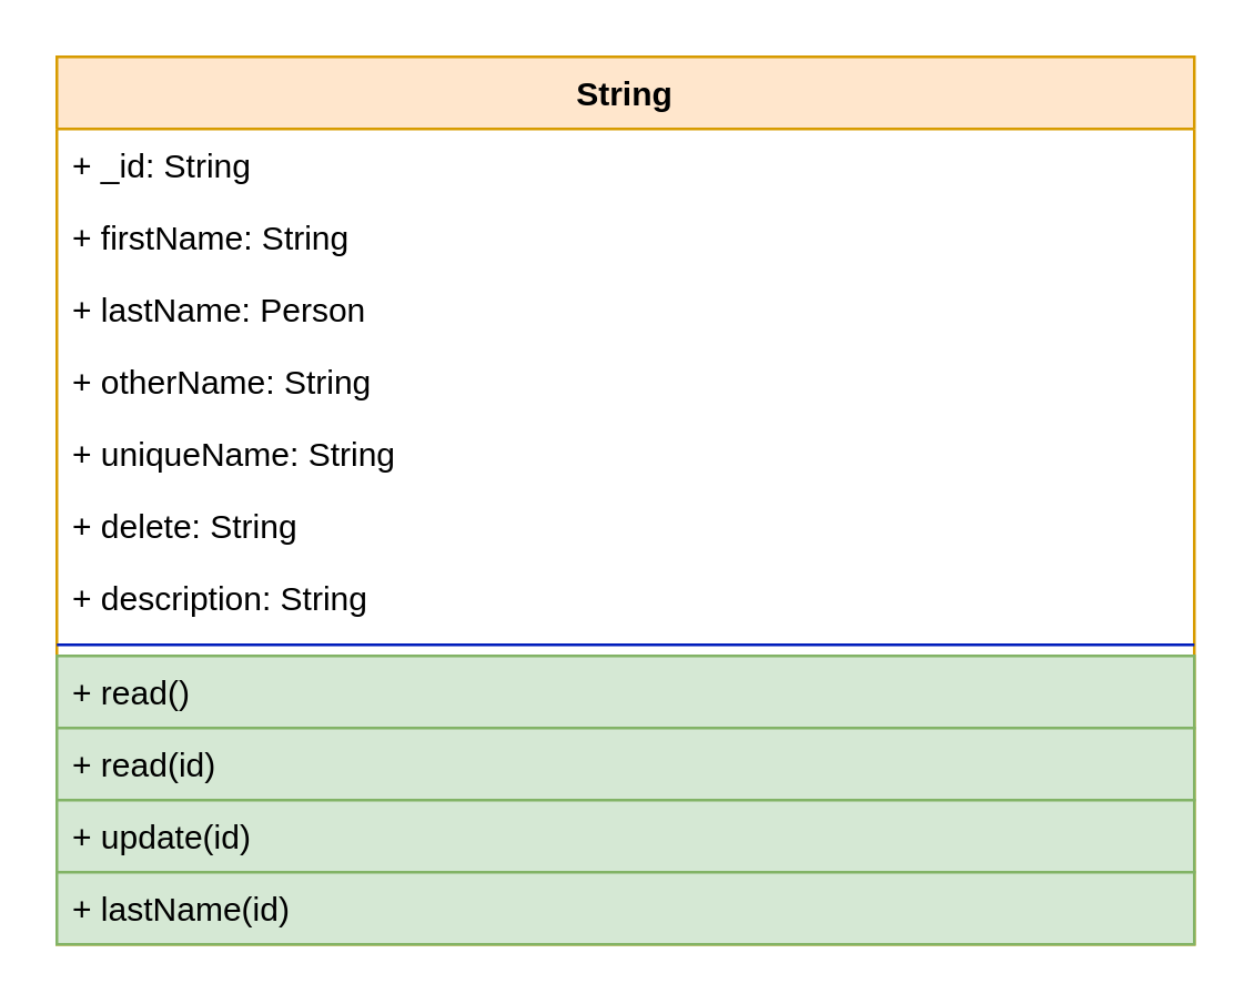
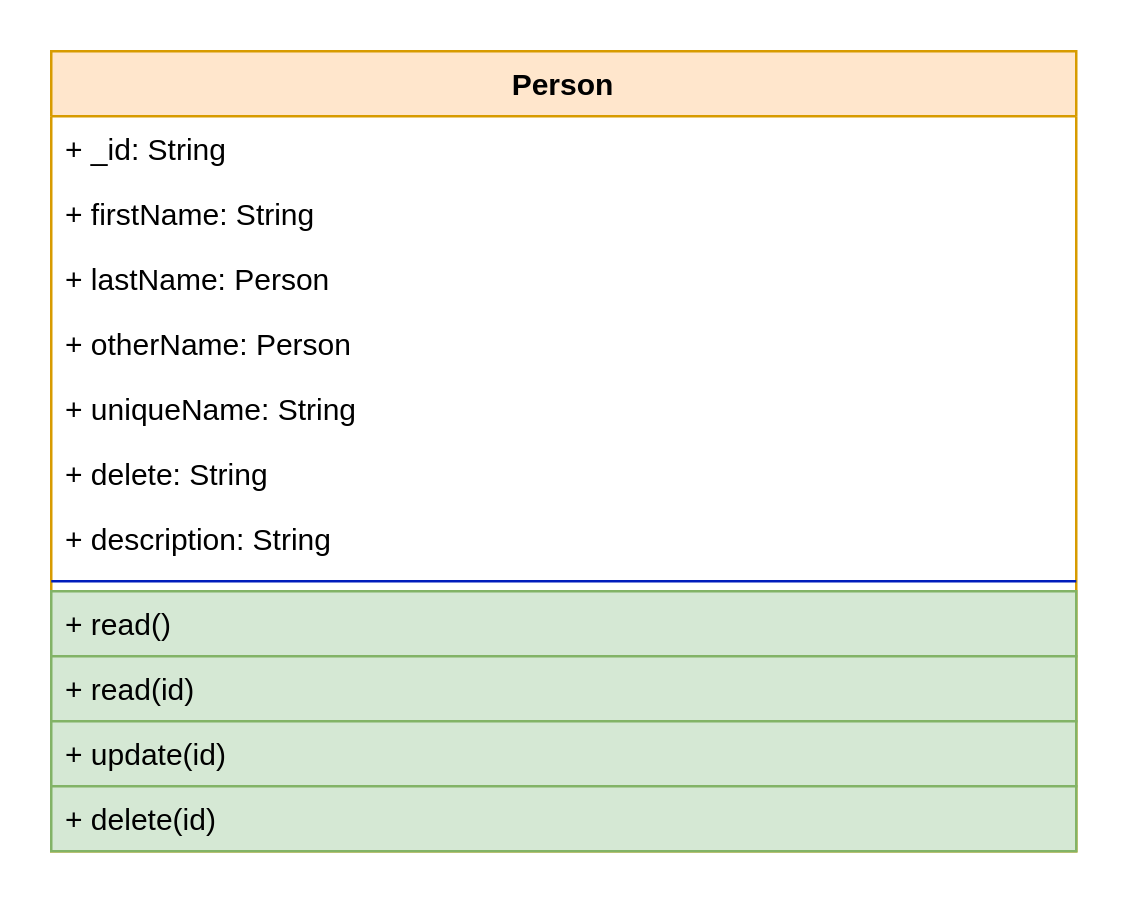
  <mxCell id="0" />
  <mxCell id="1" parent="0" />
- <mxCell id="2" value="String" style="swimlane;fontStyle=1;align=center;verticalAlign=top;childLayout=stackLayout;horizontal=1;startSize=26;horizontalStack=0;resizeParent=1;resizeParentMax=0;resizeLast=0;collapsible=1;marginBottom=0;whiteSpace=wrap;html=1;fillColor=#ffe6cc;strokeColor=#d79b00;" parent="1" vertex="1"><mxGeometry x="20" y="20" width="410" height="320" as="geometry" /></mxCell>
+ <mxCell id="2" value="Person" style="swimlane;fontStyle=1;align=center;verticalAlign=top;childLayout=stackLayout;horizontal=1;startSize=26;horizontalStack=0;resizeParent=1;resizeParentMax=0;resizeLast=0;collapsible=1;marginBottom=0;whiteSpace=wrap;html=1;fillColor=#ffe6cc;strokeColor=#d79b00;" parent="1" vertex="1"><mxGeometry x="20" y="20" width="410" height="320" as="geometry" /></mxCell>
  <mxCell id="3" value="+ _id: String" style="text;strokeColor=none;fillColor=none;align=left;verticalAlign=top;spacingLeft=4;spacingRight=4;overflow=hidden;rotatable=0;points=[[0,0.5],[1,0.5]];portConstraint=eastwest;whiteSpace=wrap;html=1;" parent="2" vertex="1"><mxGeometry y="26" width="410" height="26" as="geometry" /></mxCell>
  <mxCell id="4" value="+ firstName: String" style="text;strokeColor=none;fillColor=none;align=left;verticalAlign=top;spacingLeft=4;spacingRight=4;overflow=hidden;rotatable=0;points=[[0,0.5],[1,0.5]];portConstraint=eastwest;whiteSpace=wrap;html=1;" parent="2" vertex="1"><mxGeometry y="52" width="410" height="26" as="geometry" /></mxCell>
  <mxCell id="5" value="+ lastName: Person" style="text;strokeColor=none;fillColor=none;align=left;verticalAlign=top;spacingLeft=4;spacingRight=4;overflow=hidden;rotatable=0;points=[[0,0.5],[1,0.5]];portConstraint=eastwest;whiteSpace=wrap;html=1;" parent="2" vertex="1"><mxGeometry y="78" width="410" height="26" as="geometry" /></mxCell>
- <mxCell id="6" value="+ otherName: String" style="text;strokeColor=none;fillColor=none;align=left;verticalAlign=top;spacingLeft=4;spacingRight=4;overflow=hidden;rotatable=0;points=[[0,0.5],[1,0.5]];portConstraint=eastwest;whiteSpace=wrap;html=1;" parent="2" vertex="1"><mxGeometry y="104" width="410" height="26" as="geometry" /></mxCell>
+ <mxCell id="6" value="+ otherName: Person" style="text;strokeColor=none;fillColor=none;align=left;verticalAlign=top;spacingLeft=4;spacingRight=4;overflow=hidden;rotatable=0;points=[[0,0.5],[1,0.5]];portConstraint=eastwest;whiteSpace=wrap;html=1;" parent="2" vertex="1"><mxGeometry y="104" width="410" height="26" as="geometry" /></mxCell>
  <mxCell id="7" value="+&amp;nbsp;uniqueName&lt;span style=&quot;background-color: initial;&quot;&gt;: String&lt;/span&gt;" style="text;strokeColor=none;fillColor=none;align=left;verticalAlign=top;spacingLeft=4;spacingRight=4;overflow=hidden;rotatable=0;points=[[0,0.5],[1,0.5]];portConstraint=eastwest;whiteSpace=wrap;html=1;" parent="2" vertex="1"><mxGeometry y="130" width="410" height="26" as="geometry" /></mxCell>
  <mxCell id="8" value="+ delete: String" style="text;strokeColor=none;fillColor=none;align=left;verticalAlign=top;spacingLeft=4;spacingRight=4;overflow=hidden;rotatable=0;points=[[0,0.5],[1,0.5]];portConstraint=eastwest;whiteSpace=wrap;html=1;" parent="2" vertex="1"><mxGeometry y="156" width="410" height="26" as="geometry" /></mxCell>
  <mxCell id="9" value="+ description: String" style="text;strokeColor=none;fillColor=none;align=left;verticalAlign=top;spacingLeft=4;spacingRight=4;overflow=hidden;rotatable=0;points=[[0,0.5],[1,0.5]];portConstraint=eastwest;whiteSpace=wrap;html=1;" parent="2" vertex="1"><mxGeometry y="182" width="410" height="26" as="geometry" /></mxCell>
  <mxCell id="10" value="" style="line;strokeWidth=1;fillColor=#0050ef;align=left;verticalAlign=middle;spacingTop=-1;spacingLeft=3;spacingRight=3;rotatable=0;labelPosition=right;points=[];portConstraint=eastwest;strokeColor=#001DBC;fontColor=#ffffff;" parent="2" vertex="1"><mxGeometry y="208" width="410" height="8" as="geometry" /></mxCell>
  <mxCell id="11" value="+ read()&lt;br&gt;" style="text;strokeColor=#82b366;fillColor=#d5e8d4;align=left;verticalAlign=top;spacingLeft=4;spacingRight=4;overflow=hidden;rotatable=0;points=[[0,0.5],[1,0.5]];portConstraint=eastwest;whiteSpace=wrap;html=1;" parent="2" vertex="1"><mxGeometry y="216" width="410" height="26" as="geometry" /></mxCell>
  <mxCell id="12" value="+ read(id)" style="text;strokeColor=#82b366;fillColor=#d5e8d4;align=left;verticalAlign=top;spacingLeft=4;spacingRight=4;overflow=hidden;rotatable=0;points=[[0,0.5],[1,0.5]];portConstraint=eastwest;whiteSpace=wrap;html=1;" parent="2" vertex="1"><mxGeometry y="242" width="410" height="26" as="geometry" /></mxCell>
  <mxCell id="13" value="+ update(id)" style="text;strokeColor=#82b366;fillColor=#d5e8d4;align=left;verticalAlign=top;spacingLeft=4;spacingRight=4;overflow=hidden;rotatable=0;points=[[0,0.5],[1,0.5]];portConstraint=eastwest;whiteSpace=wrap;html=1;" parent="2" vertex="1"><mxGeometry y="268" width="410" height="26" as="geometry" /></mxCell>
- <mxCell id="14" value="+ lastName(id)" style="text;strokeColor=#82b366;fillColor=#d5e8d4;align=left;verticalAlign=top;spacingLeft=4;spacingRight=4;overflow=hidden;rotatable=0;points=[[0,0.5],[1,0.5]];portConstraint=eastwest;whiteSpace=wrap;html=1;" parent="2" vertex="1"><mxGeometry y="294" width="410" height="26" as="geometry" /></mxCell>
+ <mxCell id="14" value="+ delete(id)" style="text;strokeColor=#82b366;fillColor=#d5e8d4;align=left;verticalAlign=top;spacingLeft=4;spacingRight=4;overflow=hidden;rotatable=0;points=[[0,0.5],[1,0.5]];portConstraint=eastwest;whiteSpace=wrap;html=1;" parent="2" vertex="1"><mxGeometry y="294" width="410" height="26" as="geometry" /></mxCell>
